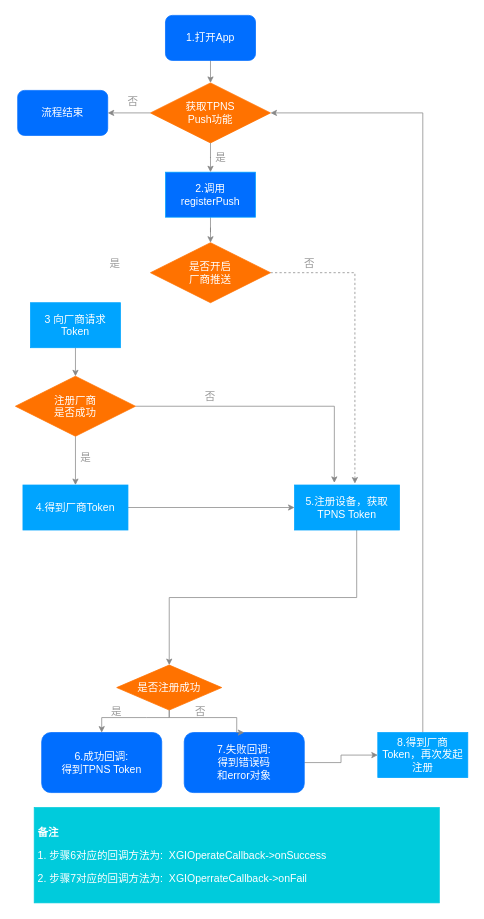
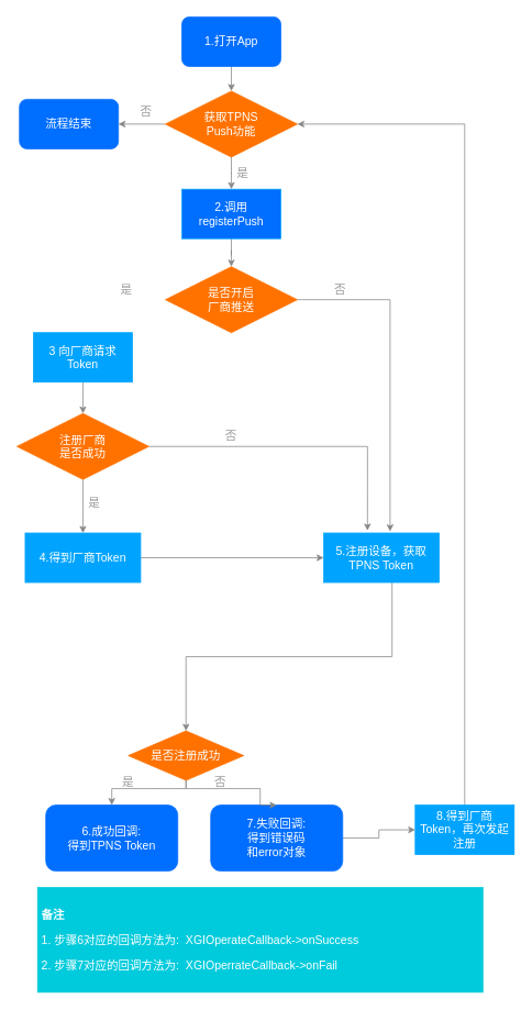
  <mxCell id="0" />
  <mxCell id="1" parent="0" />
  <mxCell id="2" value="" style="endArrow=classic;html=1;exitX=0.5;exitY=1;exitDx=0;exitDy=0;entryX=0.5;entryY=0;entryDx=0;entryDy=0;fontSize=14;strokeColor=#878787;" parent="1" source="3" edge="1" target="8"><mxGeometry width="50" height="50" relative="1" as="geometry"><mxPoint x="280" y="120" as="sourcePoint" /><mxPoint x="280" y="140" as="targetPoint" /></mxGeometry></mxCell>
  <mxCell id="3" value="&lt;font face=&quot;helvetica&quot; style=&quot;font-size: 14px;&quot;&gt;1.打开App&lt;/font&gt;" style="rounded=1;whiteSpace=wrap;html=1;fillColor=#006EFF;strokeColor=#006EFF;fontSize=14;fontColor=#FFFFFF;" parent="1" vertex="1"><mxGeometry x="220" y="20" width="120" height="60" as="geometry" /></mxCell>
  <mxCell id="4" value="" style="edgeStyle=orthogonalEdgeStyle;rounded=0;orthogonalLoop=1;jettySize=auto;html=1;strokeColor=#878787;fontSize=14;fontColor=#FFFFFF;" edge="1" parent="1" source="5" target="11"><mxGeometry relative="1" as="geometry" /></mxCell>
  <mxCell id="5" value="&lt;font face=&quot;helvetica&quot; style=&quot;font-size: 14px;&quot;&gt;&lt;font style=&quot;font-size: 14px;&quot;&gt;2.调用&lt;br style=&quot;font-size: 14px;&quot;&gt;registerPush&lt;/font&gt;&lt;br style=&quot;font-size: 14px;&quot;&gt;&lt;/font&gt;" style="rounded=0;whiteSpace=wrap;html=1;fontSize=14;fillColor=#006eff;strokeColor=#00A4FF;fontColor=#FFFFFF;" parent="1" vertex="1"><mxGeometry x="220" y="229" width="120" height="60" as="geometry" /></mxCell>
  <mxCell id="6" value="是" style="text;html=1;strokeColor=none;fillColor=none;align=center;verticalAlign=middle;whiteSpace=wrap;rounded=0;fontSize=14;fontColor=#999999;" parent="1" vertex="1"><mxGeometry x="282" y="197" width="24" height="24" as="geometry" /></mxCell>
  <mxCell id="7" style="edgeStyle=orthogonalEdgeStyle;rounded=0;orthogonalLoop=1;jettySize=auto;html=1;exitX=0;exitY=0.5;exitDx=0;exitDy=0;entryX=1;entryY=0.5;entryDx=0;entryDy=0;fontSize=14;strokeColor=#878787;" parent="1" source="8" target="23" edge="1"><mxGeometry relative="1" as="geometry"><mxPoint x="150" y="160" as="targetPoint" /></mxGeometry></mxCell>
  <mxCell id="8" value="获取TPNS&lt;br&gt;Push功能" style="rhombus;whiteSpace=wrap;html=1;fontSize=14;fillColor=#FF7200;strokeColor=#FF7200;fontColor=#FFFFFF;" parent="1" vertex="1"><mxGeometry x="200" y="110" width="160" height="80" as="geometry" /></mxCell>
  <mxCell id="9" value="" style="edgeStyle=orthogonalEdgeStyle;rounded=0;orthogonalLoop=1;jettySize=auto;html=1;exitX=0.5;exitY=1;exitDx=0;exitDy=0;fontSize=14;strokeColor=#878787;" parent="1" source="8" edge="1" target="5"><mxGeometry relative="1" as="geometry"><mxPoint x="290" y="310" as="sourcePoint" /><mxPoint x="280" y="230" as="targetPoint" /></mxGeometry></mxCell>
- <mxCell id="10" style="edgeStyle=orthogonalEdgeStyle;rounded=0;orthogonalLoop=1;jettySize=auto;html=1;exitX=1;exitY=0.5;exitDx=0;exitDy=0;entryX=0.575;entryY=-0.033;entryDx=0;entryDy=0;entryPerimeter=0;fontSize=14;strokeColor=#878787;dashed=1;" parent="1" source="11" target="33" edge="1"><mxGeometry relative="1" as="geometry" /></mxCell>
+ <mxCell id="10" style="edgeStyle=orthogonalEdgeStyle;rounded=0;orthogonalLoop=1;jettySize=auto;html=1;exitX=1;exitY=0.5;exitDx=0;exitDy=0;entryX=0.575;entryY=-0.033;entryDx=0;entryDy=0;entryPerimeter=0;fontSize=14;strokeColor=#878787;" parent="1" source="11" target="33" edge="1"><mxGeometry relative="1" as="geometry" /></mxCell>
  <mxCell id="11" value="是否开启&lt;br&gt;厂商推送" style="rhombus;whiteSpace=wrap;html=1;fontSize=14;fillColor=#FF7200;strokeColor=#FF7200;fontColor=#FFFFFF;" parent="1" vertex="1"><mxGeometry x="200" y="323" width="160" height="80" as="geometry" /></mxCell>
  <mxCell id="12" value="是" style="text;html=1;strokeColor=none;fillColor=none;align=center;verticalAlign=middle;whiteSpace=wrap;rounded=0;fontSize=14;fontColor=#999999;" parent="1" vertex="1"><mxGeometry x="141" y="339" width="24" height="24" as="geometry" /></mxCell>
  <mxCell id="13" style="edgeStyle=orthogonalEdgeStyle;rounded=0;orthogonalLoop=1;jettySize=auto;html=1;exitX=0.5;exitY=1;exitDx=0;exitDy=0;entryX=0.5;entryY=0;entryDx=0;entryDy=0;fontSize=14;strokeColor=#878787;" parent="1" source="14" target="30" edge="1"><mxGeometry relative="1" as="geometry" /></mxCell>
  <mxCell id="14" value="3 向厂商请求 Token" style="rounded=0;whiteSpace=wrap;html=1;fontSize=14;fillColor=#00A4FF;strokeColor=#00A4FF;fontColor=#FFFFFF;" parent="1" vertex="1"><mxGeometry x="40" y="403" width="120" height="60" as="geometry" /></mxCell>
  <mxCell id="15" style="edgeStyle=orthogonalEdgeStyle;rounded=0;orthogonalLoop=1;jettySize=auto;html=1;exitX=0.592;exitY=0.983;exitDx=0;exitDy=0;entryX=0.5;entryY=0;entryDx=0;entryDy=0;exitPerimeter=0;fontSize=14;strokeColor=#878787;" parent="1" source="33" target="17" edge="1"><mxGeometry relative="1" as="geometry"><mxPoint x="381" y="846" as="sourcePoint" /></mxGeometry></mxCell>
  <mxCell id="16" style="edgeStyle=orthogonalEdgeStyle;rounded=0;orthogonalLoop=1;jettySize=auto;html=1;exitX=0.5;exitY=1;exitDx=0;exitDy=0;entryX=0.5;entryY=0;entryDx=0;entryDy=0;fontSize=14;strokeColor=#878787;" parent="1" source="17" target="18" edge="1"><mxGeometry relative="1" as="geometry"><Array as="points"><mxPoint x="195" y="956" /><mxPoint x="75" y="956" /></Array></mxGeometry></mxCell>
  <mxCell id="17" value="是否注册成功" style="rhombus;whiteSpace=wrap;html=1;fontSize=14;fillColor=#FF7200;strokeColor=#FF7200;fontColor=#FFFFFF;" parent="1" vertex="1"><mxGeometry x="155" y="886" width="140" height="60" as="geometry" /></mxCell>
  <mxCell id="18" value="&lt;font style=&quot;font-size: 14px;&quot;&gt;6.成功回调: &lt;br style=&quot;font-size: 14px;&quot;&gt;得到TPNS Token&lt;/font&gt;" style="rounded=1;whiteSpace=wrap;html=1;fontSize=14;fillColor=#006EFF;strokeColor=#006EFF;fontColor=#FFFFFF;" parent="1" vertex="1"><mxGeometry x="55" y="976" width="160" height="80" as="geometry" /></mxCell>
  <mxCell id="19" style="edgeStyle=orthogonalEdgeStyle;rounded=0;orthogonalLoop=1;jettySize=auto;html=1;exitX=1;exitY=0.5;exitDx=0;exitDy=0;entryX=0;entryY=0.5;entryDx=0;entryDy=0;fontSize=14;strokeColor=#878787;" parent="1" source="20" target="22" edge="1"><mxGeometry relative="1" as="geometry" /></mxCell>
- <mxCell id="20" value="&lt;font style=&quot;font-size: 14px&quot;&gt;7.失败回调: &lt;br style=&quot;font-size: 14px&quot;&gt;得到错误码&lt;br&gt;和error对象&lt;/font&gt;" style="rounded=1;whiteSpace=wrap;html=1;fontSize=14;fillColor=#006EFF;strokeColor=#006EFF;fontColor=#FFFFFF;" parent="1" vertex="1"><mxGeometry x="245" y="976" width="160" height="80" as="geometry" /></mxCell>
+ <mxCell id="20" value="&lt;font style=&quot;font-size: 14px&quot;&gt;7.失败回调: &lt;br style=&quot;font-size: 14px&quot;&gt;得到错误码&lt;br&gt;和error对象&lt;/font&gt;" style="rounded=1;whiteSpace=wrap;html=1;fontSize=14;fillColor=#006EFF;strokeColor=#006EFF;fontColor=#FFFFFF;" parent="1" vertex="1"><mxGeometry x="255" y="976" width="160" height="80" as="geometry" /></mxCell>
  <mxCell id="21" style="edgeStyle=orthogonalEdgeStyle;rounded=0;orthogonalLoop=1;jettySize=auto;html=1;exitX=0.5;exitY=0;exitDx=0;exitDy=0;entryX=1;entryY=0.5;entryDx=0;entryDy=0;fontSize=14;strokeColor=#878787;" parent="1" source="22" target="8" edge="1"><mxGeometry relative="1" as="geometry" /></mxCell>
  <mxCell id="22" value="8.得到厂商Token，再次发起注册" style="rounded=0;whiteSpace=wrap;html=1;fontSize=14;fillColor=#00A4FF;strokeColor=#00A4FF;fontColor=#FFFFFF;" parent="1" vertex="1"><mxGeometry x="503" y="976" width="120" height="60" as="geometry" /></mxCell>
  <mxCell id="23" value="&lt;font face=&quot;helvetica&quot; style=&quot;font-size: 14px;&quot;&gt;流程结束&lt;br style=&quot;font-size: 14px;&quot;&gt;&lt;/font&gt;" style="rounded=1;whiteSpace=wrap;html=1;fillColor=#006EFF;strokeColor=#006EFF;fontSize=14;fontColor=#FFFFFF;" parent="1" vertex="1"><mxGeometry x="23" y="120" width="120" height="60" as="geometry" /></mxCell>
  <mxCell id="24" value="否" style="text;html=1;strokeColor=none;fillColor=none;align=center;verticalAlign=middle;whiteSpace=wrap;rounded=0;fontSize=14;fontColor=#999999;" parent="1" vertex="1"><mxGeometry x="165" y="123" width="24" height="24" as="geometry" /></mxCell>
  <mxCell id="25" value="是" style="text;html=1;strokeColor=none;fillColor=none;align=center;verticalAlign=middle;whiteSpace=wrap;rounded=0;fontSize=14;fontColor=#999999;" parent="1" vertex="1"><mxGeometry x="143" y="936" width="24" height="24" as="geometry" /></mxCell>
  <mxCell id="26" style="edgeStyle=orthogonalEdgeStyle;rounded=0;orthogonalLoop=1;jettySize=auto;html=1;entryX=0.5;entryY=0;entryDx=0;entryDy=0;exitX=0.5;exitY=1;exitDx=0;exitDy=0;fontSize=14;strokeColor=#878787;" parent="1" source="17" target="20" edge="1"><mxGeometry relative="1" as="geometry"><Array as="points"><mxPoint x="225" y="956" /><mxPoint x="315" y="956" /></Array></mxGeometry></mxCell>
  <mxCell id="27" value="否" style="text;html=1;strokeColor=none;fillColor=none;align=center;verticalAlign=middle;whiteSpace=wrap;rounded=0;fontSize=14;fontColor=#999999;" parent="1" vertex="1"><mxGeometry x="255" y="936" width="24" height="24" as="geometry" /></mxCell>
  <mxCell id="28" style="edgeStyle=orthogonalEdgeStyle;rounded=0;orthogonalLoop=1;jettySize=auto;html=1;exitX=0.5;exitY=1;exitDx=0;exitDy=0;fontSize=14;strokeColor=#878787;" parent="1" source="30" target="32" edge="1"><mxGeometry relative="1" as="geometry" /></mxCell>
  <mxCell id="29" style="edgeStyle=orthogonalEdgeStyle;rounded=0;orthogonalLoop=1;jettySize=auto;html=1;exitX=1;exitY=0.5;exitDx=0;exitDy=0;entryX=0.379;entryY=-0.048;entryDx=0;entryDy=0;entryPerimeter=0;fontSize=14;strokeColor=#878787;" parent="1" source="30" target="33" edge="1"><mxGeometry relative="1" as="geometry"><mxPoint x="463" y="616.207" as="targetPoint" /></mxGeometry></mxCell>
  <mxCell id="30" value="注册厂商&lt;br&gt;是否成功" style="rhombus;whiteSpace=wrap;html=1;fontSize=14;fillColor=#FF7200;strokeColor=#FF7200;fontColor=#FFFFFF;" parent="1" vertex="1"><mxGeometry x="20" y="501" width="160" height="80" as="geometry" /></mxCell>
  <mxCell id="31" style="edgeStyle=orthogonalEdgeStyle;rounded=0;orthogonalLoop=1;jettySize=auto;html=1;entryX=0;entryY=0.5;entryDx=0;entryDy=0;strokeColor=#878787;fontSize=14;fontColor=#FFFFFF;" edge="1" parent="1" source="32" target="33"><mxGeometry relative="1" as="geometry" /></mxCell>
  <mxCell id="32" value="4.得到厂商Token" style="rounded=0;whiteSpace=wrap;html=1;fontSize=14;fillColor=#00A4FF;strokeColor=#00A4FF;fontColor=#FFFFFF;" parent="1" vertex="1"><mxGeometry x="30" y="646" width="140" height="60" as="geometry" /></mxCell>
  <mxCell id="33" value="5.注册设备，获取TPNS Token" style="rounded=0;whiteSpace=wrap;html=1;fontSize=14;fillColor=#00A4FF;strokeColor=#00A4FF;fontColor=#FFFFFF;" parent="1" vertex="1"><mxGeometry x="392" y="646" width="140" height="60" as="geometry" /></mxCell>
  <mxCell id="34" value="&lt;h1 style=&quot;font-size: 14px&quot;&gt;&lt;br&gt;&lt;/h1&gt;&lt;h1 style=&quot;font-size: 14px&quot;&gt;备注&lt;/h1&gt;&lt;p style=&quot;font-family: &amp;quot;helvetica&amp;quot; ; font-size: 14px&quot;&gt;1. 步骤6对应的回调方法为:&amp;nbsp;&amp;nbsp;XGIOperateCallback-&amp;gt;onSuccess&lt;/p&gt;&lt;p style=&quot;font-family: &amp;quot;helvetica&amp;quot; ; font-size: 14px&quot;&gt;2. 步骤7对应的回调方法为:&amp;nbsp; XGIOperrateCallback-&amp;gt;onFail&lt;/p&gt;&lt;p style=&quot;font-size: 14px&quot;&gt;&lt;br style=&quot;font-size: 14px&quot;&gt;&lt;/p&gt;" style="text;html=1;spacing=5;spacingTop=-20;whiteSpace=wrap;overflow=hidden;rounded=0;fontSize=14;fillColor=#00CBDC;strokeColor=#00CBDC;fontColor=#FFFFFF;" parent="1" vertex="1"><mxGeometry x="45" y="1076" width="540" height="127" as="geometry" /></mxCell>
  <mxCell id="35" value="是" style="text;html=1;strokeColor=none;fillColor=none;align=center;verticalAlign=middle;whiteSpace=wrap;rounded=0;fontSize=14;fontColor=#999999;" vertex="1" parent="1"><mxGeometry x="102" y="598" width="24" height="24" as="geometry" /></mxCell>
  <mxCell id="36" value="否" style="text;html=1;strokeColor=none;fillColor=none;align=center;verticalAlign=middle;whiteSpace=wrap;rounded=0;fontSize=14;fontColor=#999999;" vertex="1" parent="1"><mxGeometry x="268" y="516" width="24" height="24" as="geometry" /></mxCell>
  <mxCell id="37" value="否" style="text;html=1;strokeColor=none;fillColor=none;align=center;verticalAlign=middle;whiteSpace=wrap;rounded=0;fontSize=14;fontColor=#999999;" vertex="1" parent="1"><mxGeometry x="400" y="339" width="24" height="24" as="geometry" /></mxCell>
